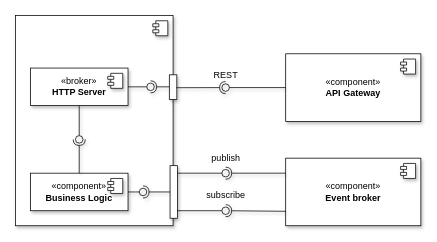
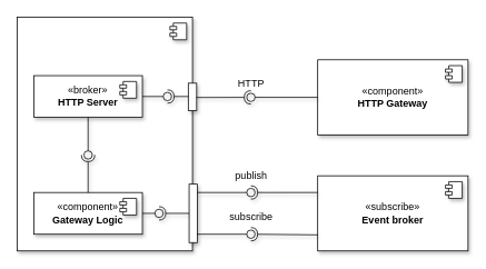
  <mxCell id="0" />
  <mxCell id="1" parent="0" />
  <mxCell id="2" value="" style="html=1;dropTarget=0;whiteSpace=wrap;shadow=1;" vertex="1" parent="1"><mxGeometry x="20" y="20" width="210" height="280" as="geometry" /></mxCell>
  <mxCell id="3" value="" style="shape=module;jettyWidth=8;jettyHeight=4;shadow=1;" vertex="1" parent="2"><mxGeometry x="1" width="20" height="20" relative="1" as="geometry"><mxPoint x="-27" y="7" as="offset" /></mxGeometry></mxCell>
- <mxCell id="4" value="«component»&lt;br&gt;&lt;b&gt;API Gateway&lt;/b&gt;" style="html=1;dropTarget=0;whiteSpace=wrap;shadow=1;" vertex="1" parent="1"><mxGeometry x="380" y="71" width="180" height="90" as="geometry" /></mxCell>
+ <mxCell id="4" value="«component»&lt;br&gt;&lt;b&gt;HTTP Gateway&lt;/b&gt;" style="html=1;dropTarget=0;whiteSpace=wrap;shadow=1;" vertex="1" parent="1"><mxGeometry x="380" y="71" width="180" height="90" as="geometry" /></mxCell>
  <mxCell id="5" value="" style="shape=module;jettyWidth=8;jettyHeight=4;shadow=1;" vertex="1" parent="4"><mxGeometry x="1" width="20" height="20" relative="1" as="geometry"><mxPoint x="-27" y="7" as="offset" /></mxGeometry></mxCell>
- <mxCell id="6" value="«component»&lt;br&gt;&lt;b&gt;Event broker&lt;/b&gt;" style="html=1;dropTarget=0;whiteSpace=wrap;shadow=1;" vertex="1" parent="1"><mxGeometry x="380" y="210" width="180" height="90" as="geometry" /></mxCell>
+ <mxCell id="6" value="«subscribe»&lt;br&gt;&lt;b&gt;Event broker&lt;/b&gt;" style="html=1;dropTarget=0;whiteSpace=wrap;shadow=1;" vertex="1" parent="1"><mxGeometry x="380" y="210" width="180" height="90" as="geometry" /></mxCell>
  <mxCell id="7" value="" style="shape=module;jettyWidth=8;jettyHeight=4;shadow=1;" vertex="1" parent="6"><mxGeometry x="1" width="20" height="20" relative="1" as="geometry"><mxPoint x="-27" y="7" as="offset" /></mxGeometry></mxCell>
  <mxCell id="8" value="" style="html=1;points=[[0,0,0,0,5],[0,1,0,0,-5],[1,0,0,0,5],[1,1,0,0,-5]];perimeter=orthogonalPerimeter;outlineConnect=0;targetShapes=umlLifeline;portConstraint=eastwest;newEdgeStyle={&quot;curved&quot;:0,&quot;rounded&quot;:0};shadow=1;" vertex="1" parent="1"><mxGeometry x="225" y="99" width="10" height="33" as="geometry" /></mxCell>
  <mxCell id="9" value="" style="html=1;points=[[0,0,0,0,5],[0,1,0,0,-5],[1,0,0,0,5],[1,1,0,0,-5]];perimeter=orthogonalPerimeter;outlineConnect=0;targetShapes=umlLifeline;portConstraint=eastwest;newEdgeStyle={&quot;curved&quot;:0,&quot;rounded&quot;:0};shadow=1;" vertex="1" parent="1"><mxGeometry x="226" y="220" width="10" height="70" as="geometry" /></mxCell>
  <mxCell id="10" value="" style="rounded=0;orthogonalLoop=1;jettySize=auto;html=1;endArrow=halfCircle;endFill=0;endSize=6;strokeWidth=1;sketch=0;exitX=0.95;exitY=0.52;exitDx=0;exitDy=0;exitPerimeter=0;shadow=1;" edge="1" parent="1" source="8"><mxGeometry relative="1" as="geometry"><mxPoint x="270" y="99" as="sourcePoint" /><mxPoint x="300" y="116" as="targetPoint" /></mxGeometry></mxCell>
  <mxCell id="11" value="" style="rounded=0;orthogonalLoop=1;jettySize=auto;html=1;endArrow=oval;endFill=0;sketch=0;sourcePerimeterSpacing=0;targetPerimeterSpacing=0;endSize=10;exitX=0;exitY=0.5;exitDx=0;exitDy=0;shadow=1;" edge="1" parent="1" source="4"><mxGeometry relative="1" as="geometry"><mxPoint x="290" y="116" as="sourcePoint" /><mxPoint x="300" y="116" as="targetPoint" /></mxGeometry></mxCell>
  <mxCell id="12" value="" style="ellipse;whiteSpace=wrap;html=1;align=center;aspect=fixed;fillColor=none;strokeColor=none;resizable=0;perimeter=centerPerimeter;rotatable=0;allowArrows=0;points=[];outlineConnect=1;shadow=1;" vertex="1" parent="1"><mxGeometry x="295" y="100" width="10" height="10" as="geometry" /></mxCell>
  <mxCell id="13" value="" style="rounded=0;orthogonalLoop=1;jettySize=auto;html=1;endArrow=halfCircle;endFill=0;endSize=6;strokeWidth=1;sketch=0;exitX=0;exitY=0.222;exitDx=0;exitDy=0;exitPerimeter=0;shadow=1;" edge="1" parent="1" source="6"><mxGeometry relative="1" as="geometry"><mxPoint x="350" y="180" as="sourcePoint" /><mxPoint x="300" y="230" as="targetPoint" /></mxGeometry></mxCell>
  <mxCell id="14" value="" style="rounded=0;orthogonalLoop=1;jettySize=auto;html=1;endArrow=oval;endFill=0;sketch=0;sourcePerimeterSpacing=0;targetPerimeterSpacing=0;endSize=10;shadow=1;" edge="1" parent="1" source="9"><mxGeometry relative="1" as="geometry"><mxPoint x="382" y="232" as="sourcePoint" /><mxPoint x="300" y="230" as="targetPoint" /></mxGeometry></mxCell>
  <mxCell id="15" value="" style="rounded=0;orthogonalLoop=1;jettySize=auto;html=1;endArrow=halfCircle;endFill=0;endSize=6;strokeWidth=1;sketch=0;exitX=0.002;exitY=0.786;exitDx=0;exitDy=0;exitPerimeter=0;shadow=1;" edge="1" parent="1" source="6"><mxGeometry relative="1" as="geometry"><mxPoint x="380" y="277.5" as="sourcePoint" /><mxPoint x="300" y="280" as="targetPoint" /></mxGeometry></mxCell>
  <mxCell id="16" value="" style="rounded=0;orthogonalLoop=1;jettySize=auto;html=1;endArrow=oval;endFill=0;sketch=0;sourcePerimeterSpacing=0;targetPerimeterSpacing=0;endSize=10;exitX=0.929;exitY=0.5;exitDx=0;exitDy=0;exitPerimeter=0;shadow=1;" edge="1" parent="1"><mxGeometry relative="1" as="geometry"><mxPoint x="235.29" y="280" as="sourcePoint" /><mxPoint x="300" y="280" as="targetPoint" /></mxGeometry></mxCell>
- <mxCell id="17" value="«component»&lt;br&gt;&lt;b&gt;Business Logic&lt;/b&gt;" style="html=1;dropTarget=0;whiteSpace=wrap;shadow=1;" vertex="1" parent="1"><mxGeometry x="40" y="230" width="130" height="50" as="geometry" /></mxCell>
+ <mxCell id="17" value="«component»&lt;br&gt;&lt;b&gt;Gateway Logic&lt;/b&gt;" style="html=1;dropTarget=0;whiteSpace=wrap;shadow=1;" vertex="1" parent="1"><mxGeometry x="40" y="230" width="130" height="50" as="geometry" /></mxCell>
  <mxCell id="18" value="" style="shape=module;jettyWidth=8;jettyHeight=4;shadow=1;" vertex="1" parent="17"><mxGeometry x="1" width="20" height="20" relative="1" as="geometry"><mxPoint x="-27" y="7" as="offset" /></mxGeometry></mxCell>
  <mxCell id="19" value="«broker»&lt;br&gt;&lt;b&gt;HTTP Server&lt;/b&gt;" style="html=1;dropTarget=0;whiteSpace=wrap;shadow=1;" vertex="1" parent="1"><mxGeometry x="40" y="90" width="130" height="50" as="geometry" /></mxCell>
  <mxCell id="20" value="" style="shape=module;jettyWidth=8;jettyHeight=4;shadow=1;" vertex="1" parent="19"><mxGeometry x="1" width="20" height="20" relative="1" as="geometry"><mxPoint x="-27" y="7" as="offset" /></mxGeometry></mxCell>
  <mxCell id="21" value="" style="rounded=0;orthogonalLoop=1;jettySize=auto;html=1;endArrow=halfCircle;endFill=0;endSize=6;strokeWidth=1;sketch=0;exitX=0.5;exitY=0;exitDx=0;exitDy=0;entryX=0.514;entryY=0.686;entryDx=0;entryDy=0;entryPerimeter=0;shadow=1;" edge="1" target="23" parent="1" source="17"><mxGeometry relative="1" as="geometry"><mxPoint x="150" y="185" as="sourcePoint" /></mxGeometry></mxCell>
  <mxCell id="22" value="" style="rounded=0;orthogonalLoop=1;jettySize=auto;html=1;endArrow=oval;endFill=0;sketch=0;sourcePerimeterSpacing=0;targetPerimeterSpacing=0;endSize=10;exitX=0.5;exitY=1;exitDx=0;exitDy=0;entryX=0.629;entryY=0.857;entryDx=0;entryDy=0;entryPerimeter=0;shadow=1;" edge="1" target="23" parent="1" source="19"><mxGeometry relative="1" as="geometry"><mxPoint x="110" y="185" as="sourcePoint" /></mxGeometry></mxCell>
  <mxCell id="23" value="" style="ellipse;whiteSpace=wrap;html=1;align=center;aspect=fixed;fillColor=none;strokeColor=none;resizable=0;perimeter=centerPerimeter;rotatable=0;allowArrows=0;points=[];outlineConnect=1;shadow=1;" vertex="1" parent="1"><mxGeometry x="100" y="180" width="10" height="10" as="geometry" /></mxCell>
  <mxCell id="24" value="" style="rounded=0;orthogonalLoop=1;jettySize=auto;html=1;endArrow=halfCircle;endFill=0;endSize=6;strokeWidth=1;sketch=0;shadow=1;" edge="1" target="26" parent="1" source="8"><mxGeometry relative="1" as="geometry"><mxPoint x="220" y="114" as="sourcePoint" /></mxGeometry></mxCell>
  <mxCell id="25" value="" style="rounded=0;orthogonalLoop=1;jettySize=auto;html=1;endArrow=oval;endFill=0;sketch=0;sourcePerimeterSpacing=0;targetPerimeterSpacing=0;endSize=10;exitX=1;exitY=0.5;exitDx=0;exitDy=0;shadow=1;" edge="1" target="26" parent="1" source="19"><mxGeometry relative="1" as="geometry"><mxPoint x="170.13" y="110.15" as="sourcePoint" /></mxGeometry></mxCell>
  <mxCell id="26" value="" style="ellipse;whiteSpace=wrap;html=1;align=center;aspect=fixed;fillColor=none;strokeColor=none;resizable=0;perimeter=centerPerimeter;rotatable=0;allowArrows=0;points=[];outlineConnect=1;shadow=1;" vertex="1" parent="1"><mxGeometry x="195" y="110" width="10" height="10" as="geometry" /></mxCell>
  <mxCell id="27" value="" style="rounded=0;orthogonalLoop=1;jettySize=auto;html=1;endArrow=halfCircle;endFill=0;endSize=6;strokeWidth=1;sketch=0;shadow=1;" edge="1" target="29" parent="1" source="9"><mxGeometry relative="1" as="geometry"><mxPoint x="210" y="255" as="sourcePoint" /></mxGeometry></mxCell>
  <mxCell id="28" value="" style="rounded=0;orthogonalLoop=1;jettySize=auto;html=1;endArrow=oval;endFill=0;sketch=0;sourcePerimeterSpacing=0;targetPerimeterSpacing=0;endSize=10;exitX=1;exitY=0.5;exitDx=0;exitDy=0;shadow=1;" edge="1" target="29" parent="1" source="17"><mxGeometry relative="1" as="geometry"><mxPoint x="170" y="255" as="sourcePoint" /><Array as="points"><mxPoint x="180" y="255" /></Array></mxGeometry></mxCell>
  <mxCell id="29" value="" style="ellipse;whiteSpace=wrap;html=1;align=center;aspect=fixed;fillColor=none;strokeColor=none;resizable=0;perimeter=centerPerimeter;rotatable=0;allowArrows=0;points=[];outlineConnect=1;shadow=1;" vertex="1" parent="1"><mxGeometry x="185" y="250" width="10" height="10" as="geometry" /></mxCell>
  <mxCell id="30" value="publish" style="text;html=1;align=center;verticalAlign=middle;whiteSpace=wrap;rounded=0;shadow=1;" vertex="1" parent="1"><mxGeometry x="277.5" y="200" width="45" height="20" as="geometry" /></mxCell>
  <mxCell id="31" value="subscribe" style="text;html=1;align=center;verticalAlign=middle;whiteSpace=wrap;rounded=0;shadow=1;" vertex="1" parent="1"><mxGeometry x="273.75" y="250" width="52.5" height="20" as="geometry" /></mxCell>
- <mxCell id="32" value="REST" style="text;html=1;align=center;verticalAlign=middle;whiteSpace=wrap;rounded=0;shadow=1;" vertex="1" parent="1"><mxGeometry x="277.5" y="90" width="45" height="20" as="geometry" /></mxCell>
+ <mxCell id="32" value="HTTP" style="text;html=1;align=center;verticalAlign=middle;whiteSpace=wrap;rounded=0;shadow=1;" vertex="1" parent="1"><mxGeometry x="277.5" y="90" width="45" height="20" as="geometry" /></mxCell>
